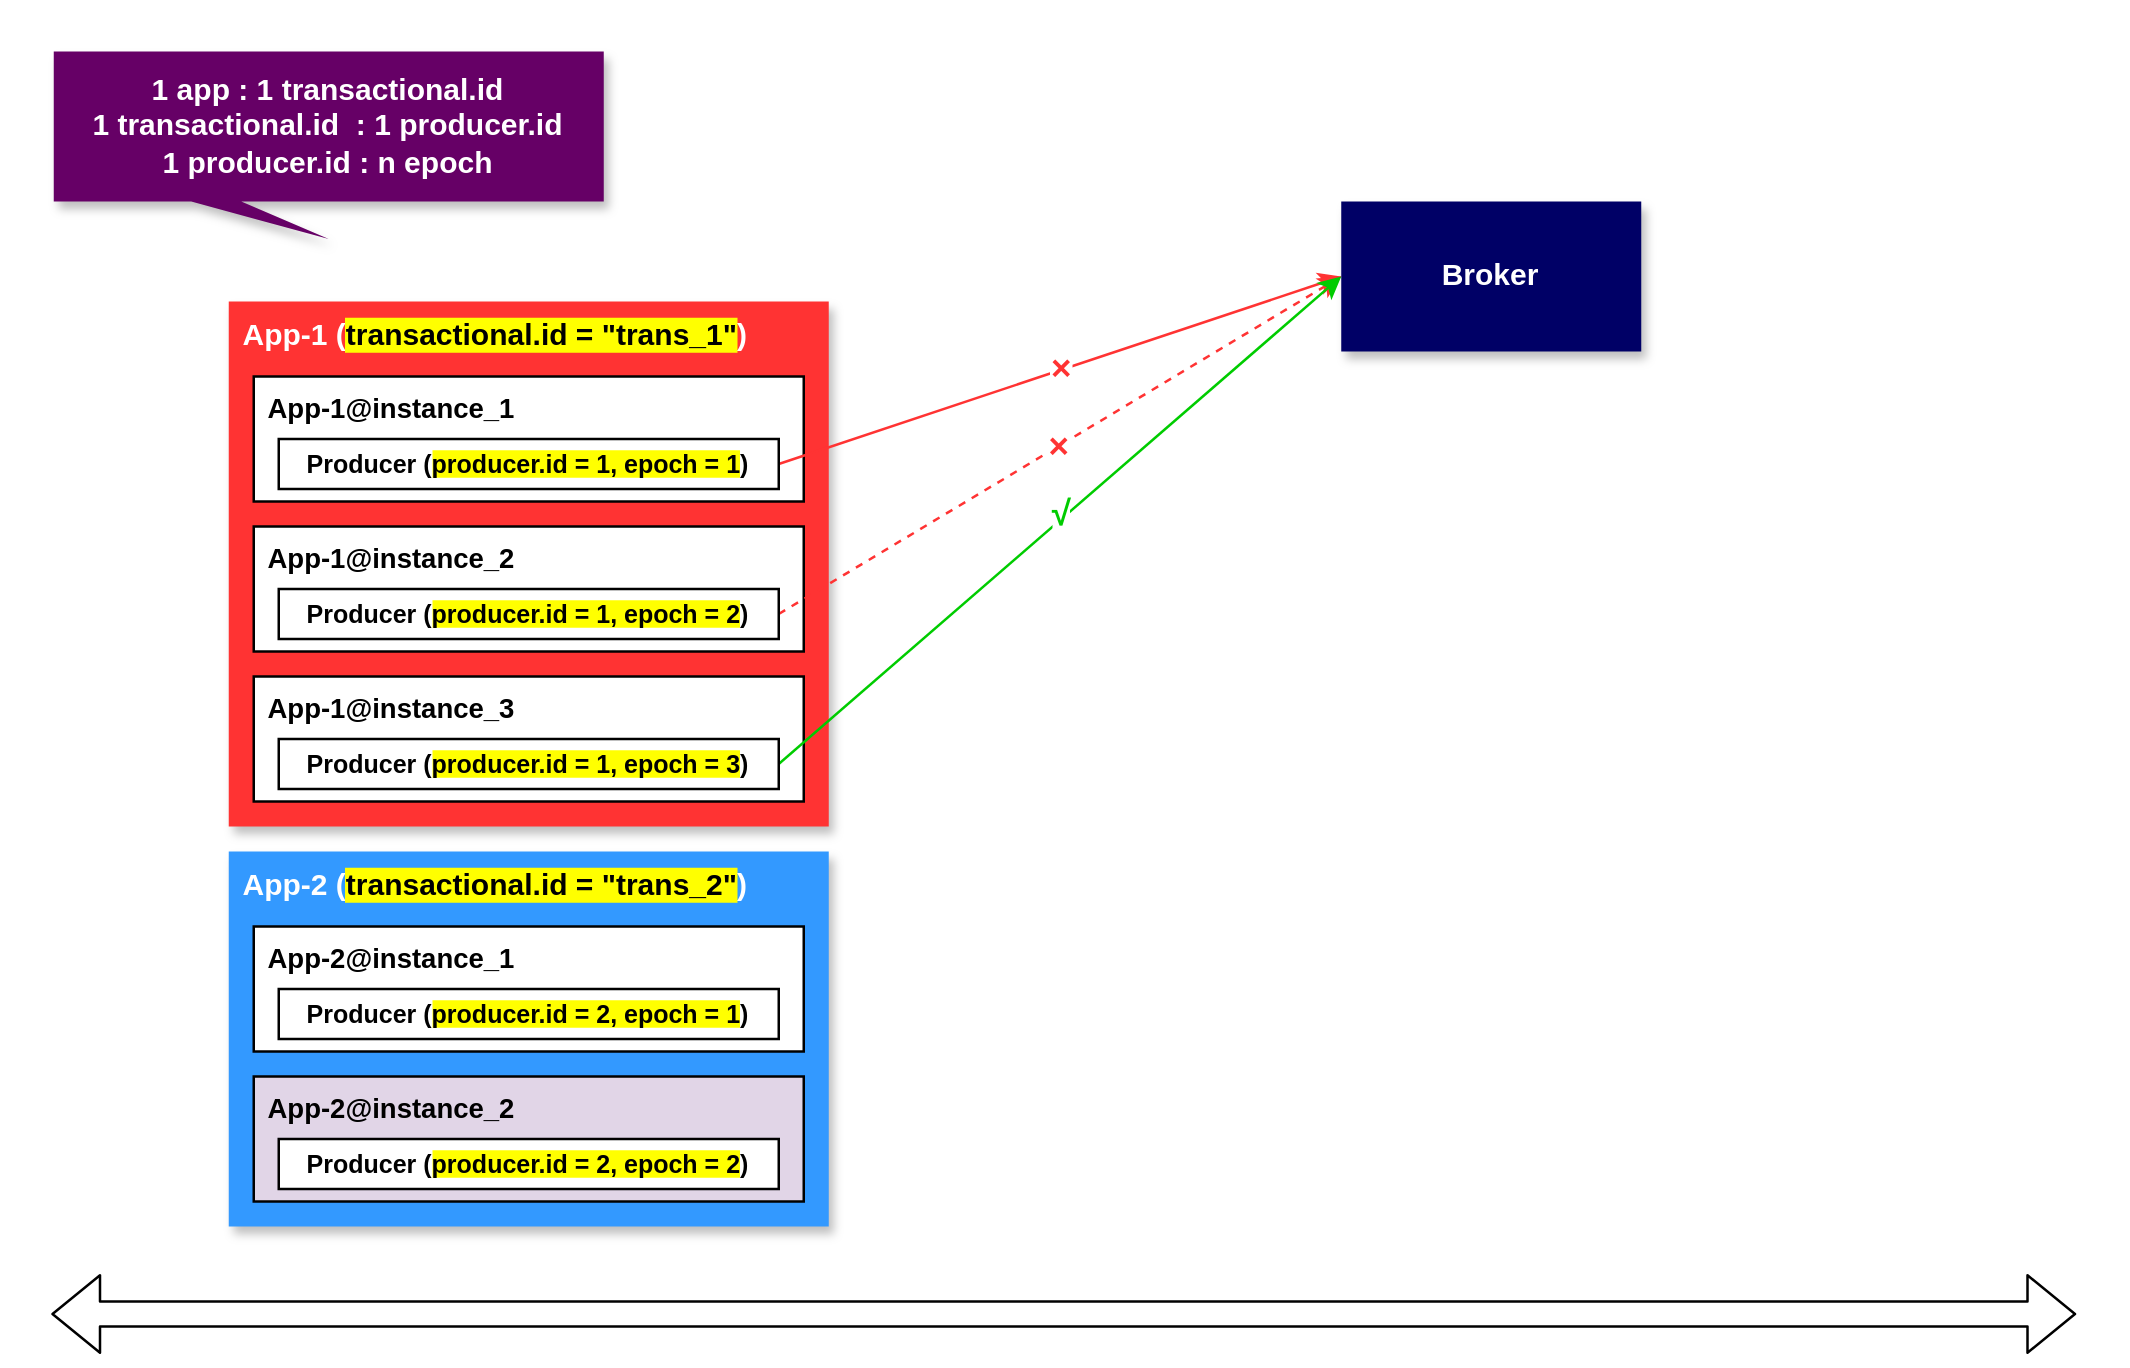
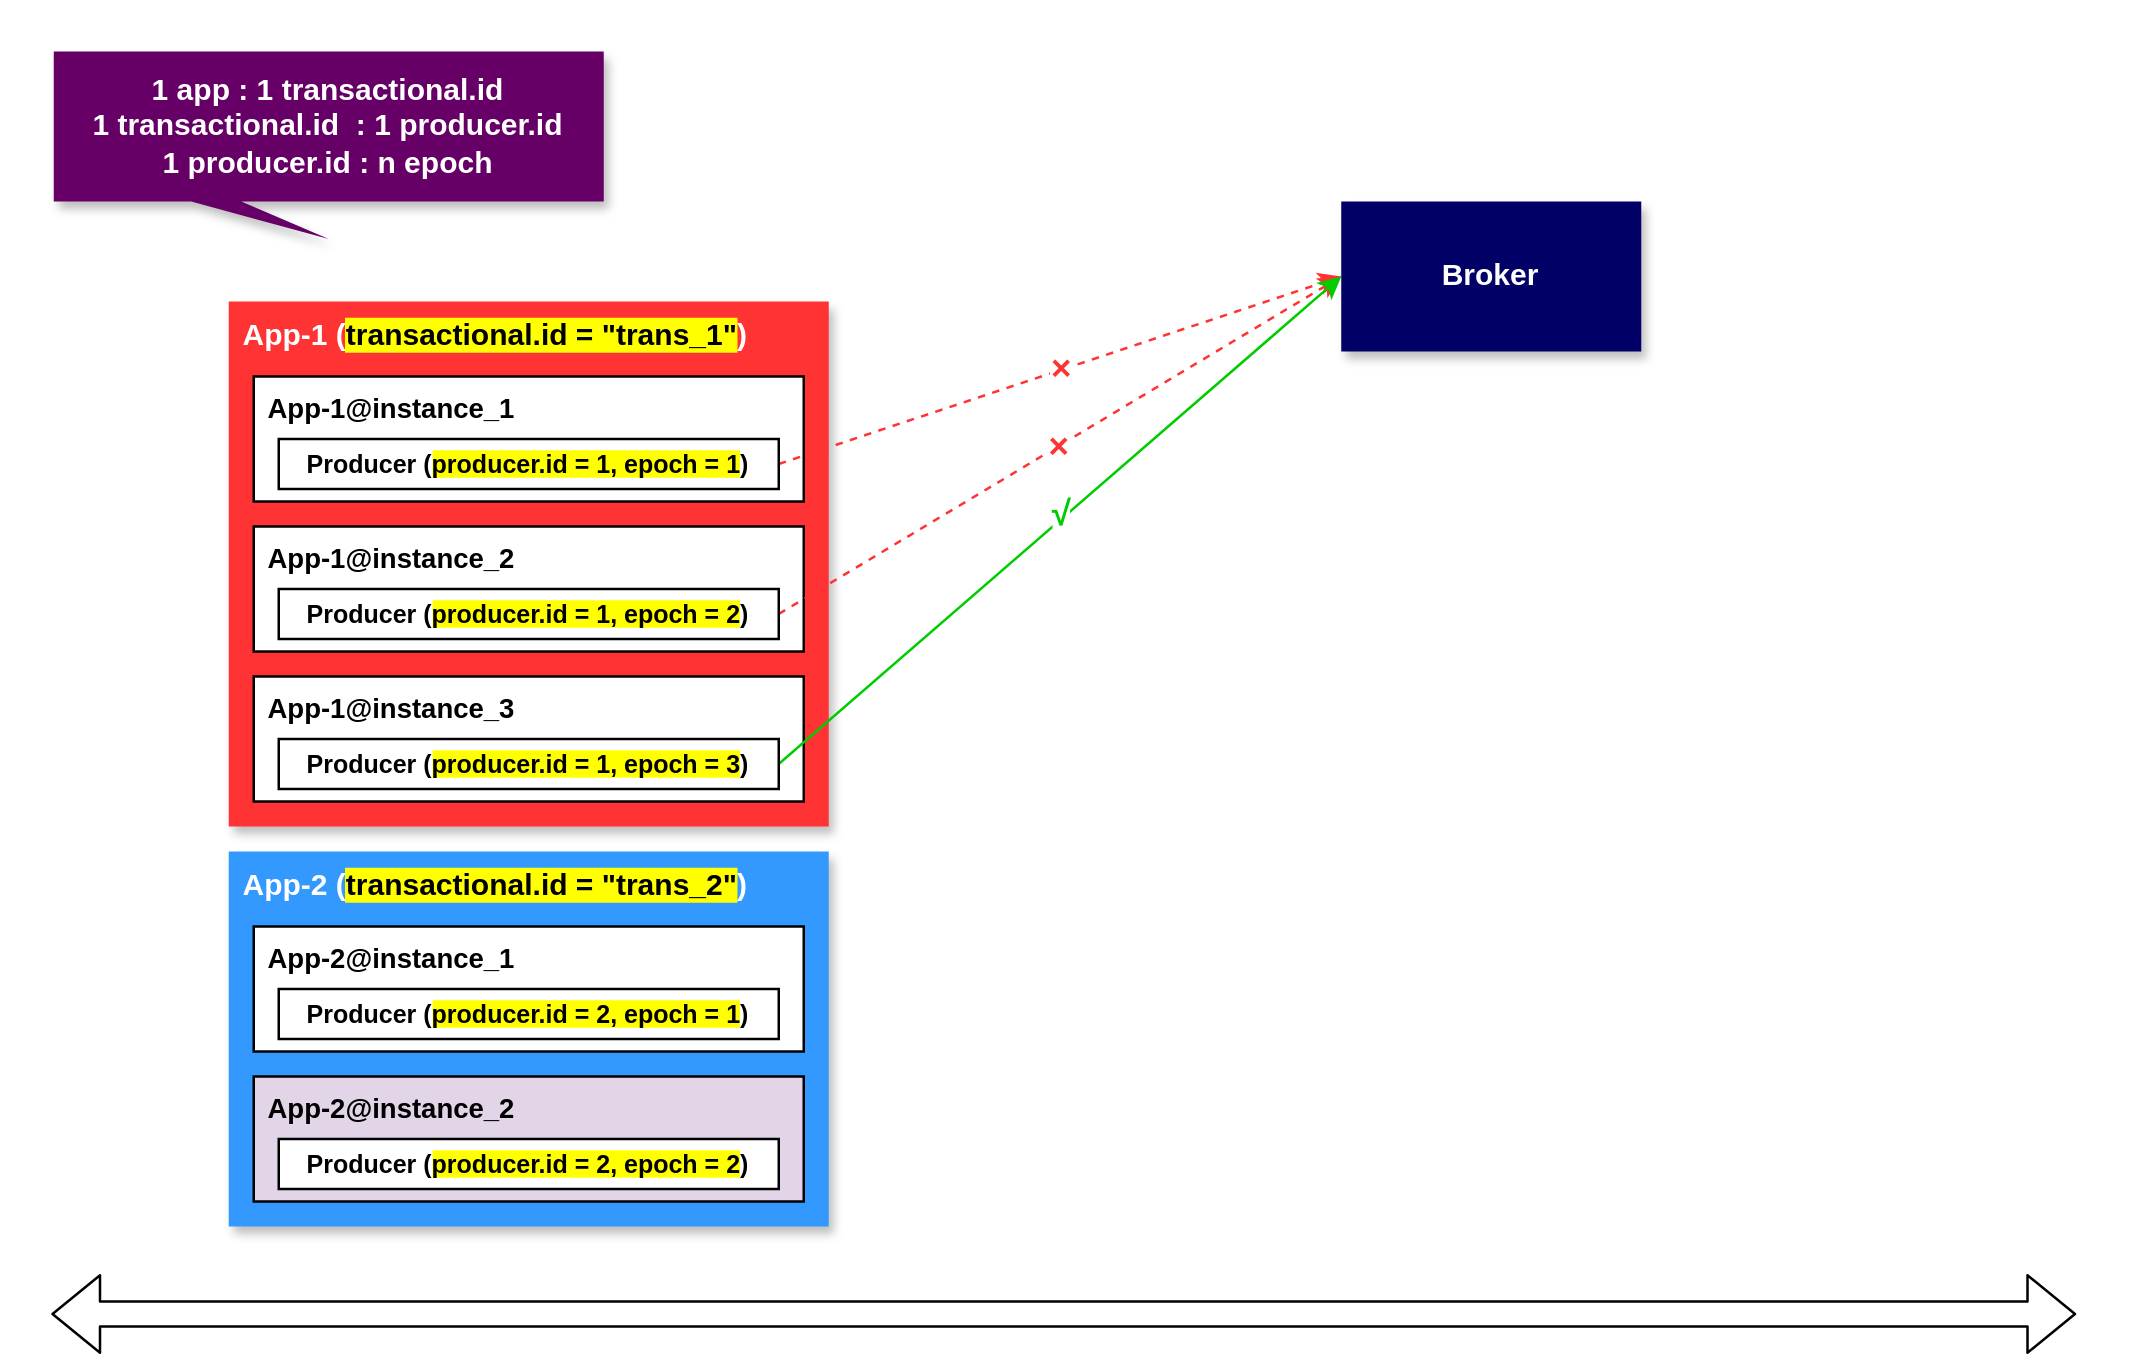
  <mxCell id="0" />
  <mxCell id="1" parent="0" />
  <mxCell id="2" value="App-1 (&lt;span style=&quot;background-color: rgb(255, 255, 0);&quot;&gt;&lt;font color=&quot;#000000&quot;&gt;transactional.id = &quot;trans_1&quot;&lt;/font&gt;&lt;/span&gt;)" style="rounded=0;whiteSpace=wrap;html=1;verticalAlign=top;align=left;spacingLeft=4;fontStyle=1;fillColor=#FF3333;fontColor=#FFFFFF;strokeColor=none;shadow=1;" vertex="1" parent="1"><mxGeometry x="91" y="120" width="240" height="210" as="geometry" /></mxCell>
  <mxCell id="3" value="App-1@instance_1" style="rounded=0;whiteSpace=wrap;html=1;verticalAlign=top;align=left;spacingLeft=4;fontStyle=1;fontSize=11;" vertex="1" parent="1"><mxGeometry x="101" y="150" width="220" height="50" as="geometry" /></mxCell>
- <mxCell id="4" value="×" style="edgeStyle=none;html=1;exitX=1;exitY=0.5;exitDx=0;exitDy=0;entryX=0;entryY=0.5;entryDx=0;entryDy=0;fontSize=14;fontColor=#FF3333;strokeColor=#FF3333;dashed=0;fontStyle=1;" edge="1" parent="1" source="5" target="17"><mxGeometry relative="1" as="geometry" /></mxCell>
+ <mxCell id="4" value="×" style="edgeStyle=none;html=1;exitX=1;exitY=0.5;exitDx=0;exitDy=0;entryX=0;entryY=0.5;entryDx=0;entryDy=0;fontSize=14;fontColor=#FF3333;strokeColor=#FF3333;dashed=1;fontStyle=1" edge="1" parent="1" source="5" target="17"><mxGeometry relative="1" as="geometry" /></mxCell>
  <mxCell id="5" value="Producer (&lt;span style=&quot;background-color: rgb(255, 255, 0);&quot;&gt;producer.id = 1, epoch = 1&lt;/span&gt;)" style="rounded=0;whiteSpace=wrap;html=1;fontStyle=1;fontSize=10;" vertex="1" parent="1"><mxGeometry x="111" y="175" width="200" height="20" as="geometry" /></mxCell>
  <mxCell id="6" value="App-1@instance_2" style="rounded=0;whiteSpace=wrap;html=1;verticalAlign=top;align=left;spacingLeft=4;fontStyle=1;fontSize=11;" vertex="1" parent="1"><mxGeometry x="101" y="210" width="220" height="50" as="geometry" /></mxCell>
  <mxCell id="7" value="×" style="edgeStyle=none;html=1;exitX=1;exitY=0.5;exitDx=0;exitDy=0;entryX=0;entryY=0.5;entryDx=0;entryDy=0;dashed=1;strokeColor=#FF3333;fontSize=14;fontColor=#FF3333;fontStyle=1" edge="1" parent="1" source="8" target="17"><mxGeometry relative="1" as="geometry" /></mxCell>
  <mxCell id="8" value="Producer (&lt;span style=&quot;background-color: rgb(255, 255, 0);&quot;&gt;producer.id = 1, epoch = 2&lt;/span&gt;)" style="rounded=0;whiteSpace=wrap;html=1;fontStyle=1;fontSize=10;" vertex="1" parent="1"><mxGeometry x="111" y="235" width="200" height="20" as="geometry" /></mxCell>
  <mxCell id="9" value="App-1@instance_3" style="rounded=0;whiteSpace=wrap;html=1;verticalAlign=top;align=left;spacingLeft=4;fontStyle=1;fontSize=11;" vertex="1" parent="1"><mxGeometry x="101" y="270" width="220" height="50" as="geometry" /></mxCell>
  <mxCell id="10" value="√" style="edgeStyle=none;html=1;exitX=1;exitY=0.5;exitDx=0;exitDy=0;entryX=0;entryY=0.5;entryDx=0;entryDy=0;fontSize=14;fontColor=#00CC00;strokeColor=#00CC00;fontStyle=1" edge="1" parent="1" source="11" target="17"><mxGeometry x="0.014" y="2" relative="1" as="geometry"><mxPoint as="offset" /></mxGeometry></mxCell>
  <mxCell id="11" value="Producer (&lt;span style=&quot;background-color: rgb(255, 255, 0);&quot;&gt;producer.id = 1, epoch = 3&lt;/span&gt;)" style="rounded=0;whiteSpace=wrap;html=1;fontStyle=1;fontSize=10;" vertex="1" parent="1"><mxGeometry x="111" y="295" width="200" height="20" as="geometry" /></mxCell>
  <mxCell id="12" value="App-2 (&lt;font style=&quot;background-color: rgb(255, 255, 0);&quot; color=&quot;#000000&quot;&gt;transactional.id = &quot;trans_2&quot;&lt;/font&gt;)" style="rounded=0;whiteSpace=wrap;html=1;verticalAlign=top;align=left;spacingLeft=4;fontStyle=1;fillColor=#3399FF;strokeColor=none;fontColor=#FFFFFF;shadow=1;" vertex="1" parent="1"><mxGeometry x="91" y="340" width="240" height="150" as="geometry" /></mxCell>
  <mxCell id="13" value="App-2@instance_1" style="rounded=0;whiteSpace=wrap;html=1;verticalAlign=top;align=left;spacingLeft=4;fontStyle=1;fontSize=11;" vertex="1" parent="1"><mxGeometry x="101" y="370" width="220" height="50" as="geometry" /></mxCell>
  <mxCell id="14" value="Producer (&lt;span style=&quot;background-color: rgb(255, 255, 0);&quot;&gt;producer.id = 2, epoch = 1&lt;/span&gt;)" style="rounded=0;whiteSpace=wrap;html=1;fontStyle=1;fontSize=10;" vertex="1" parent="1"><mxGeometry x="111" y="395" width="200" height="20" as="geometry" /></mxCell>
  <mxCell id="15" value="App-2@instance_2" style="rounded=0;whiteSpace=wrap;html=1;verticalAlign=top;align=left;spacingLeft=4;fontStyle=1;fontSize=11;fillColor=#e1d5e7;" vertex="1" parent="1"><mxGeometry x="101" y="430" width="220" height="50" as="geometry" /></mxCell>
  <mxCell id="16" value="Producer (&lt;span style=&quot;background-color: rgb(255, 255, 0);&quot;&gt;producer.id = 2, epoch = 2&lt;/span&gt;)" style="rounded=0;whiteSpace=wrap;html=1;fontStyle=1;fontSize=10;" vertex="1" parent="1"><mxGeometry x="111" y="455" width="200" height="20" as="geometry" /></mxCell>
  <mxCell id="17" value="Broker" style="rounded=0;whiteSpace=wrap;html=1;shadow=1;labelBackgroundColor=none;fontSize=12;fontColor=#FFFFFF;fillColor=#000066;strokeColor=none;fontStyle=1" vertex="1" parent="1"><mxGeometry x="536" y="80" width="120" height="60" as="geometry" /></mxCell>
  <mxCell id="18" value="1 app : 1 transactional.id&lt;br&gt;1 transactional.id&amp;nbsp; : 1 producer.id&lt;br&gt;1 producer.id : n epoch" style="shape=callout;whiteSpace=wrap;html=1;perimeter=calloutPerimeter;shadow=1;labelBackgroundColor=none;strokeColor=none;fontSize=12;fontColor=#FFFFFF;fillColor=#660066;size=15;position=0.25;fontStyle=1;align=center;" vertex="1" parent="1"><mxGeometry x="21" y="20" width="220" height="75" as="geometry" /></mxCell>
  <mxCell id="19" value="" style="shape=flexArrow;endArrow=classic;startArrow=classic;html=1;fontSize=12;fontColor=#000000;" edge="1" parent="1"><mxGeometry width="100" height="100" relative="1" as="geometry"><mxPoint x="20" y="525" as="sourcePoint" /><mxPoint x="830" y="525" as="targetPoint" /></mxGeometry></mxCell>
